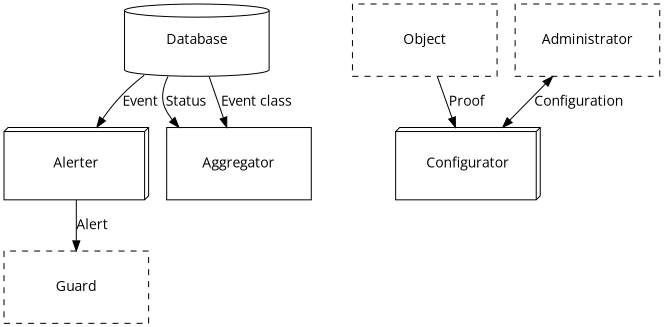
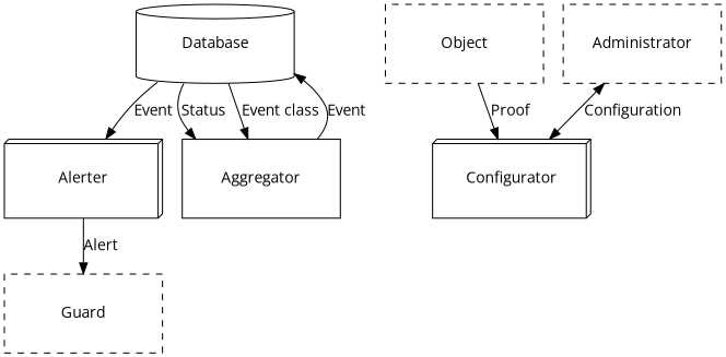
  digraph {
    fontname="Open Sans"
    node [fontname="Open Sans" shape=box]
    edge [fontname="Open Sans"]
    n1 [height=1 label=Database shape=cylinder width=2]
    n2 [height=1 label=Alerter shape=box3d width=2]
    n3 [height=1 label=Aggregator width=2]
    n4 [height=1 label=Guard style=dashed width=2]
    n5 [height=1 label=Configurator shape=box3d width=2]
    n6 [height=1 label=Object style=dashed width=2]
    n7 [height=1 label=Administrator style=dashed width=2]
    n1 -> n2 [label=Event]
    n1 -> n3 [label=Status]
    n1 -> n3 [label="Event class"]
    n2 -> n4 [label=Alert]
+   n3 -> n1 [label=Event]
    n6 -> n5 [label=Proof]
    n7 -> n5 [dir=both label=Configuration]
  }
